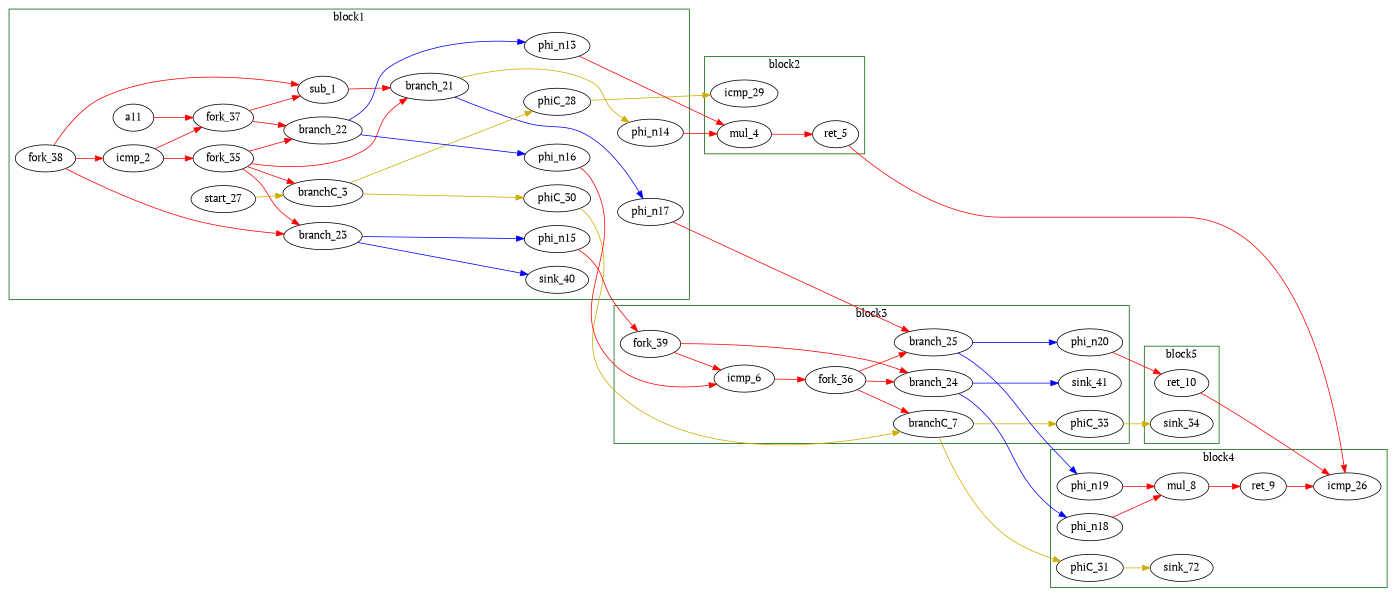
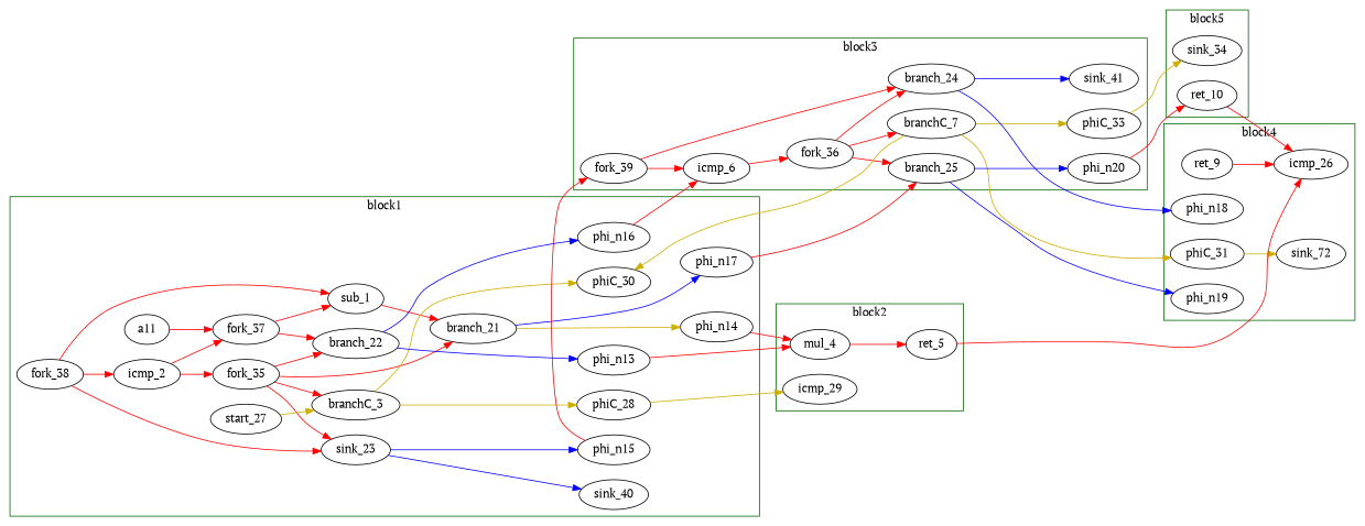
  digraph {
    fontname="PT Serif"
    rankdir=LR
    splines=spline
    node [bbID=1 fontname="PT Serif" in="in1:32 " out="out1:32" type=Merge]
    edge [color=red fontname="PT Serif" from=out1 to=in1]
-   mul_8 [II=1 bbID=4 delay=0.0 in="in1:32 in2:32" latency=4 op=mul_op type=Operator]
    ret_9 [II=1 bbID=4 delay=0.0 in="in1:32" latency=0 op=ret_op type=Operator]
    n3 [bbID=0 in="in1:32 in2:32 in3:32 " label=icmp_26 type=Exit]
    phi_n18 [bbID=4 delay=0.0]
    phi_n19 [bbID=4 delay=0.0]
    phiC_31 [bbID=4 delay=0.166 in="in1:0 " out="out1:0"]
    n7 [bbID=0 in="in1:0" label=sink_72 type=Sink out=""]
    sub_1 [II=1 delay=1.693 in="in1:32 in2:32" latency=0 op=sub_op type=Operator]
    branch_21 [in="in1:32 in2?:1" out="out1+:32 out2-:32" type=Branch]
    icmp_2 [II=1 delay=1.53 in="in1:32 in2:32" latency=0 op=icmp_slt_op out="out1:1" type=Operator]
    fork_35 [in="in1:8" out="out1:8 out2:8 out3:8 out4:8 " type=Fork]
    branchC_3 [in="in1:0 in2?:1" out="out1+:0 out2-:0" type=Branch]
    phiC_28 [bbID=2 delay=0.166 in="in1:0 " out="out1:0"]
    phiC_30 [bbID=3 delay=0.166 in="in1:0 " out="out1:0"]
    a11 [in="in1:32" type=Entry]
    fork_37 [in="in1:32" out="out1:32 out2:32 out3:32 " type=Fork]
    fork_38 [in="in1:32" out="out1:32 out2:32 out3:32 " type=Fork]
    phi_n13 [bbID=2 delay=0.0]
    phi_n14 [bbID=2 delay=0.0]
    phi_n15 [bbID=3 delay=0.0]
    phi_n16 [bbID=3 delay=0.0]
    phi_n17 [bbID=3 delay=0.0]
    branch_22 [in="in1:32 in2?:1" out="out1+:32 out2-:32" type=Branch]
-   branch_23 [in="in1:32 in2?:1" out="out1+:32 out2-:32" type=Branch]
+   branch_23 [in="in1:32 in2?:1" out="out1+:32 out2-:32" type=Branch label=sink_23]
    sink_40 [in="in1:0" type=Sink out=""]
    start_27 [control=true in="in1:0" out="out1:0" type=Entry]
    mul_4 [II=1 bbID=2 delay=0.0 in="in1:32 in2:32" latency=4 op=mul_op type=Operator]
    ret_5 [II=1 bbID=2 delay=0.0 in="in1:32" latency=0 op=ret_op type=Operator]
    n29 [bbID=0 in="in1:0" label=icmp_29 type=Sink out=""]
    icmp_6 [II=1 bbID=3 delay=1.53 in="in1:32 in2:32" latency=0 op=icmp_slt_op out="out1:1" type=Operator]
    fork_36 [bbID=3 in="in1:8" out="out1:8 out2:8 out3:8 " type=Fork]
    branchC_7 [bbID=3 in="in1:0 in2?:1" out="out1+:0 out2-:0" type=Branch]
    phiC_33 [bbID=5 delay=0.166 in="in1:0 " out="out1:0"]
    fork_39 [bbID=3 in="in1:32" out="out1:32 out2:32 " type=Fork]
    branch_25 [bbID=3 in="in1:32 in2?:1" out="out1+:32 out2-:32" type=Branch]
    phi_n20 [bbID=5 delay=0.0]
    branch_24 [bbID=3 in="in1:32 in2?:1" out="out1+:32 out2-:32" type=Branch]
    sink_41 [bbID=3 in="in1:0" type=Sink out=""]
    ret_10 [II=1 bbID=5 delay=0.0 in="in1:32" latency=0 op=ret_op type=Operator]
    sink_34 [bbID=0 in="in1:0" type=Sink out=""]
    subgraph cluster_1 {
      color=darkgreen
      label=block4
-     mul_8
      ret_9
      n3
      phi_n18
      phi_n19
      phiC_31
      n7
    }
    subgraph cluster_2 {
      color=darkgreen
      label=block1
      sub_1
      branch_21
      icmp_2
      fork_35
      branchC_3
      phiC_28
      phiC_30
      a11
      fork_37
      fork_38
      phi_n13
      phi_n14
      phi_n15
      phi_n16
      phi_n17
      branch_22
      branch_23
      sink_40
      start_27
    }
    subgraph cluster_3 {
      color=darkgreen
      label=block2
      mul_4
      ret_5
      n29
    }
    subgraph cluster_4 {
      color=darkgreen
      label=block3
      icmp_6
      fork_36
      branchC_7
      phiC_33
      fork_39
      branch_25
      phi_n20
      branch_24
      sink_41
    }
    subgraph cluster_5 {
      color=darkgreen
      label=block5
      ret_10
      sink_34
    }
-   mul_8 -> ret_9
    ret_9 -> n3 [to=in2]
-   phi_n18 -> mul_8
-   phi_n19 -> mul_8 [to=in2]
    phiC_31 -> n7 [color=gold3]
    sub_1 -> branch_21
    branch_21 -> phi_n14 [color=gold3 minlen=3]
    branch_21 -> phi_n17 [color=blue from=out2 minlen=3]
    icmp_2 -> fork_35
    icmp_2 -> fork_37 [from=out2]
    fork_35 -> branch_21 [from=out2 to=in2]
    fork_35 -> branchC_3 [to=in2]
    fork_35 -> branch_22 [from=out3]
    fork_35 -> branch_23 [from=out4]
    branchC_3 -> phiC_28 [color=gold3 minlen=3]
    branchC_3 -> phiC_30 [color=gold3 from=out2 minlen=3]
    phiC_28 -> n29 [color=gold3]
-   phiC_30 -> branchC_7 [color=gold3]
+   branchC_7 -> phiC_30 [color=gold3]
    a11 -> fork_37
    fork_37 -> sub_1
    fork_37 -> branch_22 [from=out3 to=in2]
    fork_38 -> sub_1 [to=in2]
    fork_38 -> icmp_2 [from=out2 to=in2]
    fork_38 -> branch_23 [from=out3 to=in2]
    phi_n13 -> mul_4
    phi_n14 -> mul_4 [to=in2]
    phi_n15 -> fork_39
    phi_n16 -> icmp_6
    phi_n17 -> branch_25
    branch_22 -> phi_n13 [color=blue minlen=3]
    branch_22 -> phi_n16 [color=blue from=out2 minlen=3]
    branch_23 -> phi_n15 [color=blue from=out2 minlen=3]
    branch_23 -> sink_40 [color=blue minlen=3]
    start_27 -> branchC_3 [color=gold3]
    mul_4 -> ret_5
    ret_5 -> n3
    icmp_6 -> fork_36
    fork_36 -> branchC_7 [to=in2]
    fork_36 -> branch_25 [from=out3 to=in2]
    fork_36 -> branch_24 [from=out2]
    branchC_7 -> phiC_31 [color=gold3 minlen=3]
    branchC_7 -> phiC_33 [color=gold3 from=out2 minlen=3]
    phiC_33 -> sink_34 [color=gold3]
    fork_39 -> icmp_6 [to=in2]
    fork_39 -> branch_24 [from=out2 to=in2]
    branch_25 -> phi_n19 [color=blue minlen=3]
    branch_25 -> phi_n20 [color=blue from=out2 minlen=3]
    phi_n20 -> ret_10
    branch_24 -> phi_n18 [color=blue minlen=3]
    branch_24 -> sink_41 [color=blue from=out2 minlen=3]
    ret_10 -> n3 [to=in3]
  }
